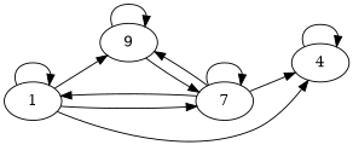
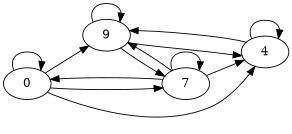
  digraph {
    rankdir=LR
-   n1 [label=1]
+   n1 [label=0]
    n2 [label=9]
    n3 [label=4]
    n4 [label=7]
    n1 -> n1
    n1 -> n2
    n1 -> n3
    n1 -> n4
    n2 -> n2
+   n2 -> n3
    n2 -> n4
+   n3 -> n2
    n3 -> n3
    n4 -> n1
    n4 -> n2
    n4 -> n3
    n4 -> n4
  }
